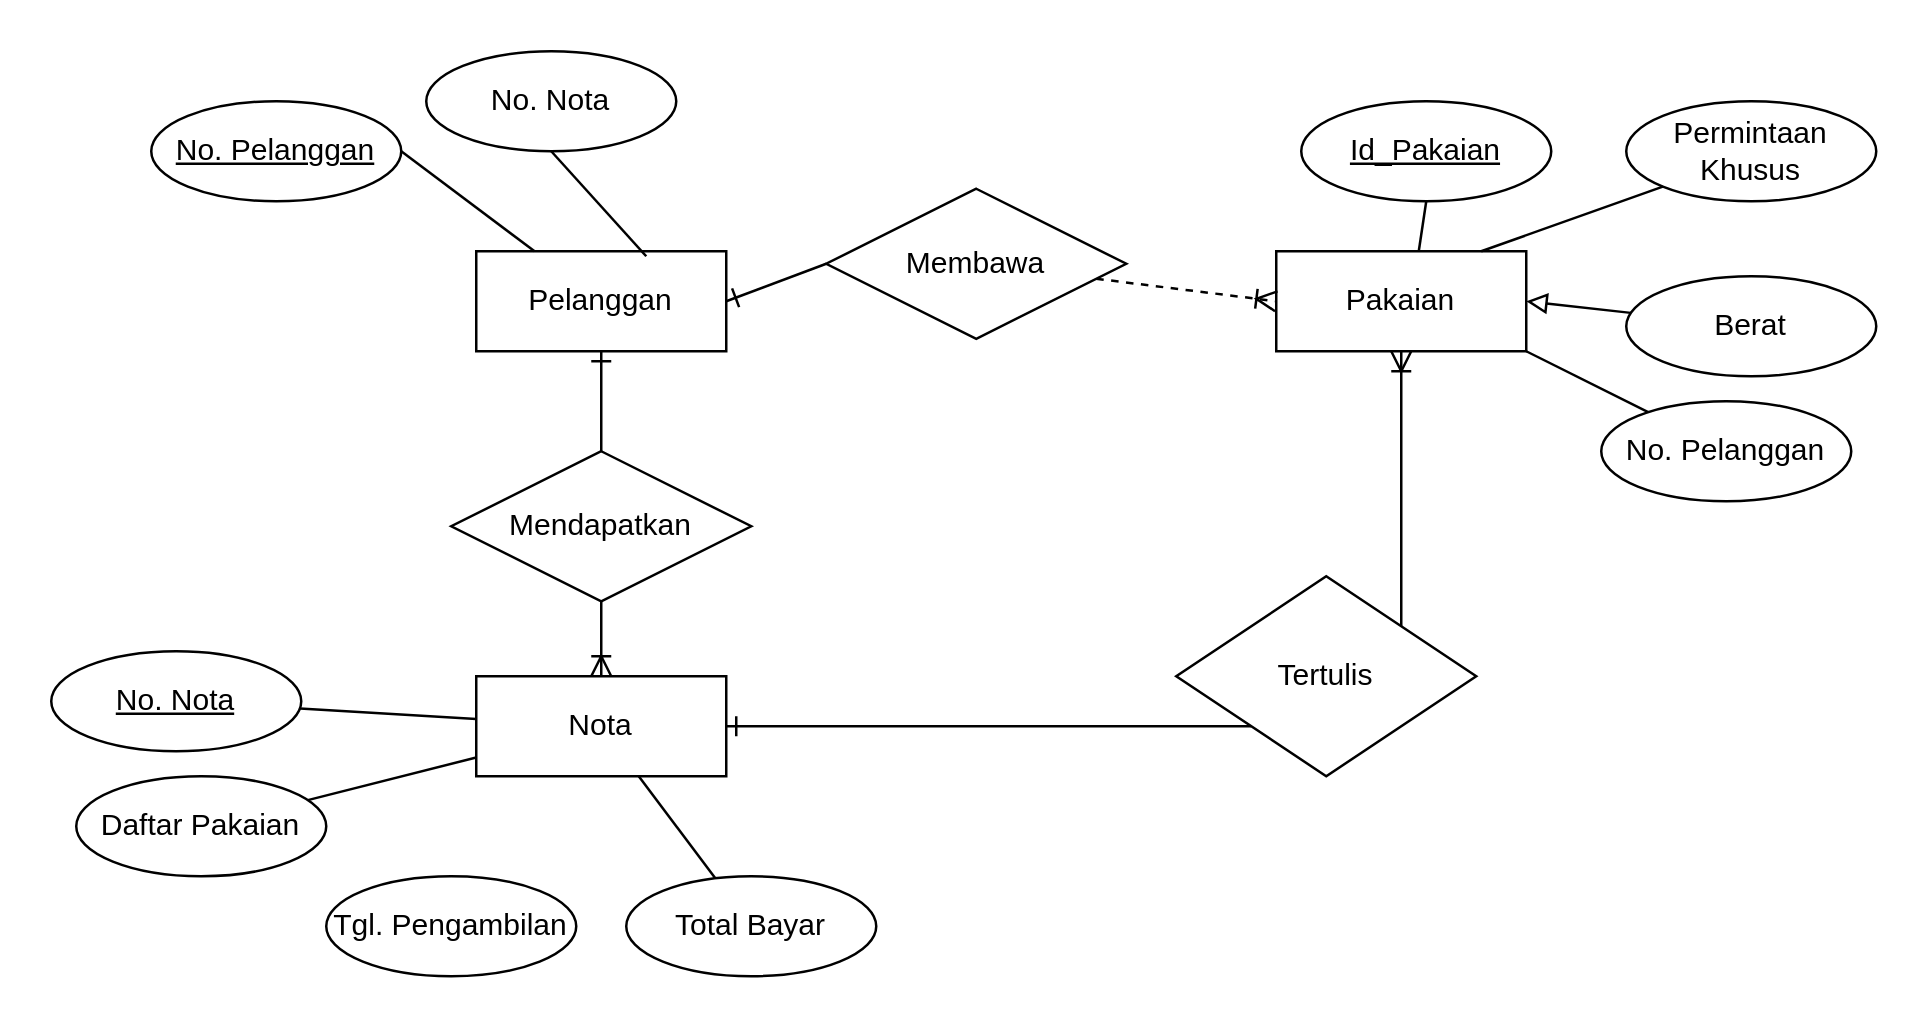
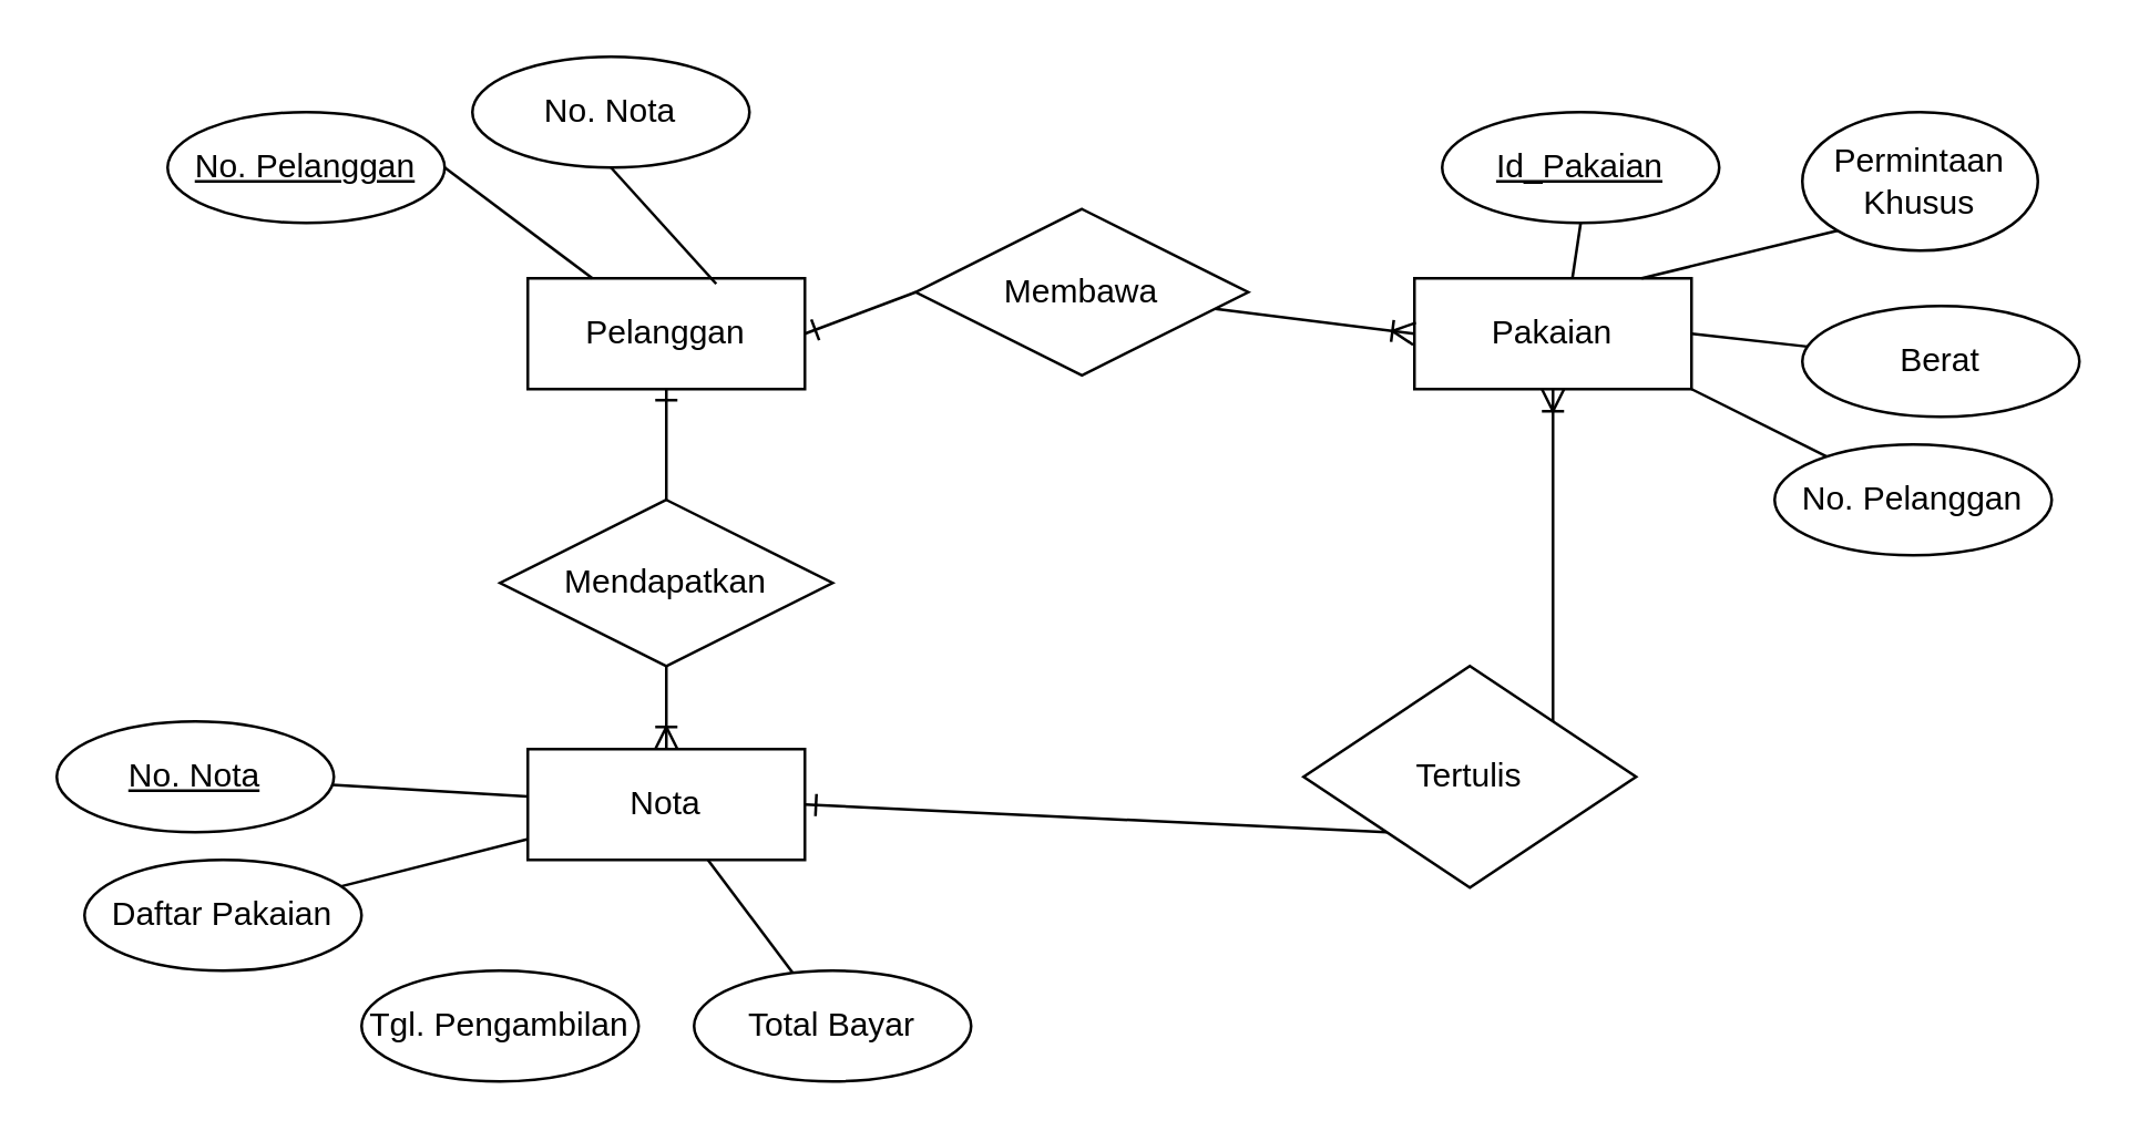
  <mxCell id="0" />
  <mxCell id="1" parent="0" />
  <mxCell id="2" style="edgeStyle=none;rounded=0;orthogonalLoop=1;jettySize=auto;html=1;exitX=1;exitY=0.5;exitDx=0;exitDy=0;entryX=0;entryY=0.5;entryDx=0;entryDy=0;endArrow=none;endFill=0;startArrow=ERone;startFill=0;" edge="1" parent="1" source="3" target="24"><mxGeometry relative="1" as="geometry" /></mxCell>
  <mxCell id="3" value="Pelanggan" style="whiteSpace=wrap;html=1;align=center;" vertex="1" parent="1"><mxGeometry x="190" y="100" width="100" height="40" as="geometry" /></mxCell>
  <mxCell id="4" value="Pakaian" style="whiteSpace=wrap;html=1;align=center;" vertex="1" parent="1"><mxGeometry x="510" y="100" width="100" height="40" as="geometry" /></mxCell>
  <mxCell id="5" value="Nota" style="whiteSpace=wrap;html=1;align=center;" vertex="1" parent="1"><mxGeometry x="190" y="270" width="100" height="40" as="geometry" /></mxCell>
  <mxCell id="6" style="edgeStyle=none;rounded=0;orthogonalLoop=1;jettySize=auto;html=1;exitX=1;exitY=0.5;exitDx=0;exitDy=0;endArrow=none;endFill=0;" edge="1" parent="1" source="7" target="3"><mxGeometry relative="1" as="geometry" /></mxCell>
  <mxCell id="7" value="No. Pelanggan" style="ellipse;whiteSpace=wrap;html=1;align=center;fontStyle=4" vertex="1" parent="1"><mxGeometry x="60" y="40" width="100" height="40" as="geometry" /></mxCell>
  <mxCell id="8" style="edgeStyle=none;rounded=0;orthogonalLoop=1;jettySize=auto;html=1;endArrow=none;endFill=0;" edge="1" parent="1" source="9" target="5"><mxGeometry relative="1" as="geometry" /></mxCell>
  <mxCell id="9" value="Daftar Pakaian" style="ellipse;whiteSpace=wrap;html=1;align=center;" vertex="1" parent="1"><mxGeometry x="30" y="310" width="100" height="40" as="geometry" /></mxCell>
  <mxCell id="10" value="Tgl. Pengambilan" style="ellipse;whiteSpace=wrap;html=1;align=center;" vertex="1" parent="1"><mxGeometry x="130" y="350" width="100" height="40" as="geometry" /></mxCell>
  <mxCell id="11" style="edgeStyle=none;rounded=0;orthogonalLoop=1;jettySize=auto;html=1;endArrow=none;endFill=0;" edge="1" parent="1" source="12" target="5"><mxGeometry relative="1" as="geometry" /></mxCell>
  <mxCell id="12" value="No. Nota" style="ellipse;whiteSpace=wrap;html=1;align=center;fontStyle=4" vertex="1" parent="1"><mxGeometry x="20" y="260" width="100" height="40" as="geometry" /></mxCell>
  <mxCell id="13" style="edgeStyle=none;rounded=0;orthogonalLoop=1;jettySize=auto;html=1;endArrow=none;endFill=0;" edge="1" parent="1" source="14" target="5"><mxGeometry relative="1" as="geometry" /></mxCell>
  <mxCell id="14" value="Total Bayar" style="ellipse;whiteSpace=wrap;html=1;align=center;" vertex="1" parent="1"><mxGeometry x="250" y="350" width="100" height="40" as="geometry" /></mxCell>
- <mxCell id="15" style="edgeStyle=none;rounded=0;orthogonalLoop=1;jettySize=auto;html=1;entryX=1;entryY=0.5;entryDx=0;entryDy=0;endArrow=block;endFill=0;" edge="1" parent="1" source="16" target="4"><mxGeometry relative="1" as="geometry" /></mxCell>
+ <mxCell id="15" style="edgeStyle=none;rounded=0;orthogonalLoop=1;jettySize=auto;html=1;entryX=1;entryY=0.5;entryDx=0;entryDy=0;endArrow=none;endFill=0;" edge="1" parent="1" source="16" target="4"><mxGeometry relative="1" as="geometry" /></mxCell>
  <mxCell id="16" value="Berat" style="ellipse;whiteSpace=wrap;html=1;align=center;" vertex="1" parent="1"><mxGeometry x="650" y="110" width="100" height="40" as="geometry" /></mxCell>
- <mxCell id="17" value="Permintaan Khusus" style="ellipse;whiteSpace=wrap;html=1;align=center;" vertex="1" parent="1"><mxGeometry x="650" y="40" width="100" height="40" as="geometry" /></mxCell>
+ <mxCell id="17" value="Permintaan Khusus" style="ellipse;whiteSpace=wrap;html=1;align=center;" vertex="1" parent="1"><mxGeometry x="650" y="40" width="85" height="50" as="geometry" /></mxCell>
  <mxCell id="18" value="No. Nota" style="ellipse;whiteSpace=wrap;html=1;align=center;" vertex="1" parent="1"><mxGeometry x="170" y="20" width="100" height="40" as="geometry" /></mxCell>
  <mxCell id="19" style="edgeStyle=none;rounded=0;orthogonalLoop=1;jettySize=auto;html=1;exitX=0.5;exitY=1;exitDx=0;exitDy=0;entryX=0.68;entryY=0.05;entryDx=0;entryDy=0;entryPerimeter=0;endArrow=none;endFill=0;" edge="1" parent="1" source="18" target="3"><mxGeometry relative="1" as="geometry" /></mxCell>
  <mxCell id="20" value="Id_Pakaian" style="ellipse;whiteSpace=wrap;html=1;align=center;fontStyle=4" vertex="1" parent="1"><mxGeometry x="520" y="40" width="100" height="40" as="geometry" /></mxCell>
  <mxCell id="21" style="edgeStyle=none;rounded=0;orthogonalLoop=1;jettySize=auto;html=1;exitX=0;exitY=1;exitDx=0;exitDy=0;entryX=0.82;entryY=0;entryDx=0;entryDy=0;entryPerimeter=0;endArrow=none;endFill=0;" edge="1" parent="1" source="17" target="4"><mxGeometry relative="1" as="geometry" /></mxCell>
  <mxCell id="22" style="edgeStyle=none;rounded=0;orthogonalLoop=1;jettySize=auto;html=1;exitX=0.5;exitY=1;exitDx=0;exitDy=0;entryX=0.57;entryY=0;entryDx=0;entryDy=0;entryPerimeter=0;endArrow=none;endFill=0;" edge="1" parent="1" source="20" target="4"><mxGeometry relative="1" as="geometry" /></mxCell>
- <mxCell id="23" style="edgeStyle=none;rounded=0;orthogonalLoop=1;jettySize=auto;html=1;entryX=0;entryY=0.5;entryDx=0;entryDy=0;endArrow=ERoneToMany;endFill=0;dashed=1;" edge="1" parent="1" source="24" target="4"><mxGeometry relative="1" as="geometry" /></mxCell>
+ <mxCell id="23" style="edgeStyle=none;rounded=0;orthogonalLoop=1;jettySize=auto;html=1;entryX=0;entryY=0.5;entryDx=0;entryDy=0;endArrow=ERoneToMany;endFill=0;" edge="1" parent="1" source="24" target="4"><mxGeometry relative="1" as="geometry" /></mxCell>
  <mxCell id="24" value="Membawa" style="shape=rhombus;perimeter=rhombusPerimeter;whiteSpace=wrap;html=1;align=center;" vertex="1" parent="1"><mxGeometry x="330" y="75" width="120" height="60" as="geometry" /></mxCell>
  <mxCell id="25" style="edgeStyle=none;rounded=0;orthogonalLoop=1;jettySize=auto;html=1;entryX=1;entryY=1;entryDx=0;entryDy=0;endArrow=none;endFill=0;" edge="1" parent="1" source="26" target="4"><mxGeometry relative="1" as="geometry" /></mxCell>
  <mxCell id="26" value="No. Pelanggan" style="ellipse;whiteSpace=wrap;html=1;align=center;fontStyle=0" vertex="1" parent="1"><mxGeometry x="640" y="160" width="100" height="40" as="geometry" /></mxCell>
  <mxCell id="27" style="edgeStyle=none;rounded=0;orthogonalLoop=1;jettySize=auto;html=1;entryX=0.5;entryY=1;entryDx=0;entryDy=0;endArrow=ERone;endFill=0;" edge="1" parent="1" source="29" target="3"><mxGeometry relative="1" as="geometry" /></mxCell>
  <mxCell id="28" style="edgeStyle=none;rounded=0;orthogonalLoop=1;jettySize=auto;html=1;entryX=0.5;entryY=0;entryDx=0;entryDy=0;endArrow=ERoneToMany;endFill=0;" edge="1" parent="1" source="29" target="5"><mxGeometry relative="1" as="geometry" /></mxCell>
  <mxCell id="29" value="Mendapatkan" style="shape=rhombus;perimeter=rhombusPerimeter;whiteSpace=wrap;html=1;align=center;" vertex="1" parent="1"><mxGeometry x="180" y="180" width="120" height="60" as="geometry" /></mxCell>
  <mxCell id="30" style="edgeStyle=none;rounded=0;orthogonalLoop=1;jettySize=auto;html=1;exitX=1;exitY=0.5;exitDx=0;exitDy=0;entryX=0;entryY=1;entryDx=0;entryDy=0;endArrow=none;endFill=0;startArrow=ERone;startFill=0;" edge="1" parent="1" target="32" source="5"><mxGeometry relative="1" as="geometry"><mxPoint x="350" y="260" as="sourcePoint" /></mxGeometry></mxCell>
  <mxCell id="31" style="edgeStyle=none;rounded=0;orthogonalLoop=1;jettySize=auto;html=1;entryX=0.5;entryY=1;entryDx=0;entryDy=0;endArrow=ERoneToMany;endFill=0;exitX=1;exitY=0;exitDx=0;exitDy=0;" edge="1" parent="1" source="32" target="4"><mxGeometry relative="1" as="geometry"><mxPoint x="570" y="260" as="targetPoint" /></mxGeometry></mxCell>
- <mxCell id="32" value="Tertulis" style="shape=rhombus;perimeter=rhombusPerimeter;whiteSpace=wrap;html=1;align=center;" vertex="1" parent="1"><mxGeometry x="470" y="230" width="120" height="80" as="geometry" /></mxCell>
+ <mxCell id="32" value="Tertulis" style="shape=rhombus;perimeter=rhombusPerimeter;whiteSpace=wrap;html=1;align=center;" vertex="1" parent="1"><mxGeometry x="470" y="240" width="120" height="80" as="geometry" /></mxCell>
